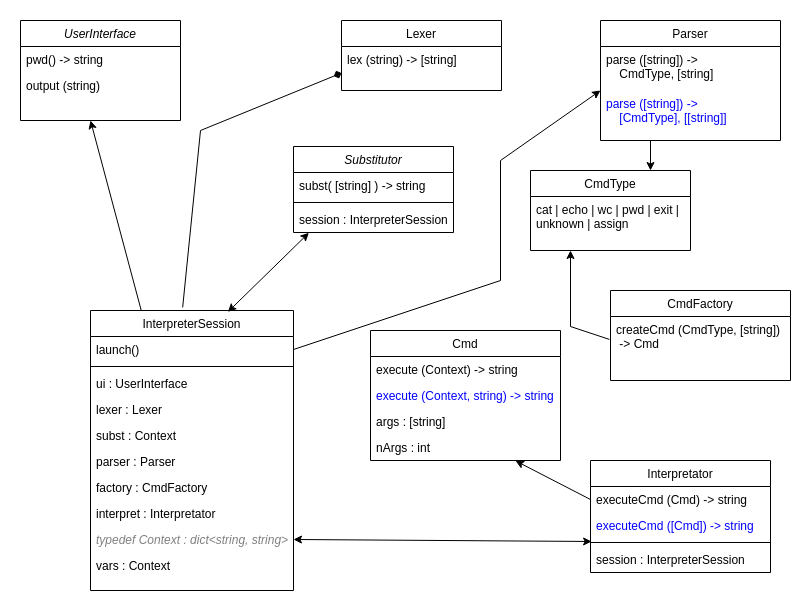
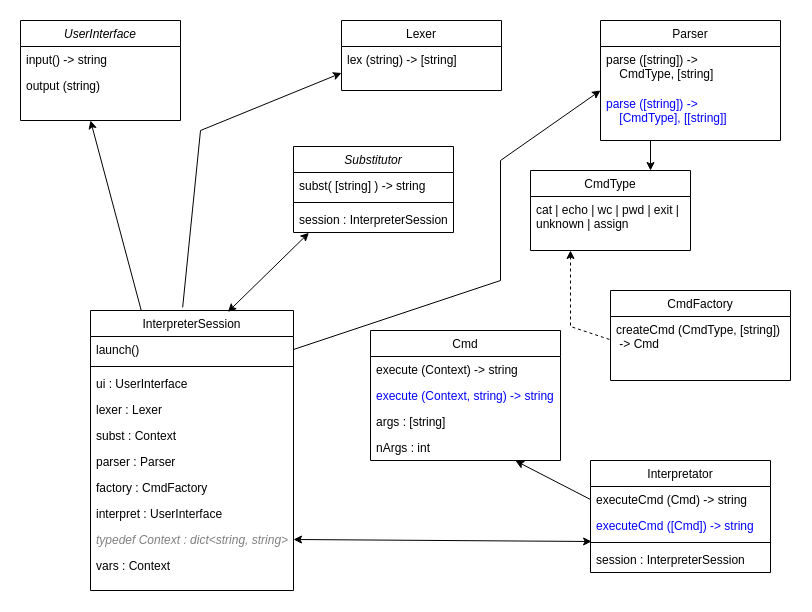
  <mxCell id="0" />
  <mxCell id="1" parent="0" />
  <mxCell id="2" value="UserInterface" style="swimlane;fontStyle=2;align=center;verticalAlign=top;childLayout=stackLayout;horizontal=1;startSize=26;horizontalStack=0;resizeParent=1;resizeLast=0;collapsible=1;marginBottom=0;rounded=0;shadow=0;strokeWidth=1;" parent="1" vertex="1"><mxGeometry x="20" y="20" width="160" height="100" as="geometry"><mxRectangle x="230" y="140" width="160" height="26" as="alternateBounds" /></mxGeometry></mxCell>
- <mxCell id="3" value="pwd() -&gt; string" style="text;align=left;verticalAlign=top;spacingLeft=4;spacingRight=4;overflow=hidden;rotatable=0;points=[[0,0.5],[1,0.5]];portConstraint=eastwest;" parent="2" vertex="1"><mxGeometry y="26" width="160" height="26" as="geometry" /></mxCell>
+ <mxCell id="3" value="input() -&gt; string" style="text;align=left;verticalAlign=top;spacingLeft=4;spacingRight=4;overflow=hidden;rotatable=0;points=[[0,0.5],[1,0.5]];portConstraint=eastwest;" parent="2" vertex="1"><mxGeometry y="26" width="160" height="26" as="geometry" /></mxCell>
  <mxCell id="4" value="output (string)" style="text;align=left;verticalAlign=top;spacingLeft=4;spacingRight=4;overflow=hidden;rotatable=0;points=[[0,0.5],[1,0.5]];portConstraint=eastwest;rounded=0;shadow=0;html=0;" parent="2" vertex="1"><mxGeometry y="52" width="160" height="26" as="geometry" /></mxCell>
  <mxCell id="5" value="Lexer" style="swimlane;fontStyle=0;align=center;verticalAlign=top;childLayout=stackLayout;horizontal=1;startSize=26;horizontalStack=0;resizeParent=1;resizeLast=0;collapsible=1;marginBottom=0;rounded=0;shadow=0;strokeWidth=1;" parent="1" vertex="1"><mxGeometry x="341" y="20" width="160" height="70" as="geometry"><mxRectangle x="550" y="140" width="160" height="26" as="alternateBounds" /></mxGeometry></mxCell>
  <mxCell id="6" value="lex (string) -&gt; [string]" style="text;align=left;verticalAlign=top;spacingLeft=4;spacingRight=4;overflow=hidden;rotatable=0;points=[[0,0.5],[1,0.5]];portConstraint=eastwest;" parent="5" vertex="1"><mxGeometry y="26" width="160" height="26" as="geometry" /></mxCell>
  <mxCell id="7" value="Substitutor" style="swimlane;fontStyle=2;align=center;verticalAlign=top;childLayout=stackLayout;horizontal=1;startSize=26;horizontalStack=0;resizeParent=1;resizeLast=0;collapsible=1;marginBottom=0;rounded=0;shadow=0;strokeWidth=1;" parent="1" vertex="1"><mxGeometry x="293" y="146" width="160" height="86" as="geometry"><mxRectangle x="230" y="140" width="160" height="26" as="alternateBounds" /></mxGeometry></mxCell>
  <mxCell id="8" value="subst( [string] ) -&gt; string" style="text;align=left;verticalAlign=top;spacingLeft=4;spacingRight=4;overflow=hidden;rotatable=0;points=[[0,0.5],[1,0.5]];portConstraint=eastwest;" parent="7" vertex="1"><mxGeometry y="26" width="160" height="26" as="geometry" /></mxCell>
  <mxCell id="9" value="" style="line;html=1;strokeWidth=1;align=left;verticalAlign=middle;spacingTop=-1;spacingLeft=3;spacingRight=3;rotatable=0;labelPosition=right;points=[];portConstraint=eastwest;" parent="7" vertex="1"><mxGeometry y="52" width="160" height="8" as="geometry" /></mxCell>
  <mxCell id="10" value="session : InterpreterSession" style="text;align=left;verticalAlign=top;spacingLeft=4;spacingRight=4;overflow=hidden;rotatable=0;points=[[0,0.5],[1,0.5]];portConstraint=eastwest;" parent="7" vertex="1"><mxGeometry y="60" width="160" height="26" as="geometry" /></mxCell>
  <mxCell id="11" value="Parser" style="swimlane;fontStyle=0;align=center;verticalAlign=top;childLayout=stackLayout;horizontal=1;startSize=26;horizontalStack=0;resizeParent=1;resizeLast=0;collapsible=1;marginBottom=0;rounded=0;shadow=0;strokeWidth=1;" parent="1" vertex="1"><mxGeometry x="600" y="20" width="180" height="120" as="geometry"><mxRectangle x="550" y="140" width="160" height="26" as="alternateBounds" /></mxGeometry></mxCell>
  <mxCell id="12" value="parse ([string]) -&gt; &#10;    CmdType, [string]" style="text;align=left;verticalAlign=top;spacingLeft=4;spacingRight=4;overflow=hidden;rotatable=0;points=[[0,0.5],[1,0.5]];portConstraint=eastwest;" parent="11" vertex="1"><mxGeometry y="26" width="180" height="44" as="geometry" /></mxCell>
  <mxCell id="13" value="parse ([string]) -&gt; &#10;    [CmdType], [[string]]" style="text;align=left;verticalAlign=top;spacingLeft=4;spacingRight=4;overflow=hidden;rotatable=0;points=[[0,0.5],[1,0.5]];portConstraint=eastwest;fontColor=#0000FF;" parent="11" vertex="1"><mxGeometry y="70" width="180" height="44" as="geometry" /></mxCell>
  <mxCell id="14" value="CmdType" style="swimlane;fontStyle=0;align=center;verticalAlign=top;childLayout=stackLayout;horizontal=1;startSize=26;horizontalStack=0;resizeParent=1;resizeLast=0;collapsible=1;marginBottom=0;rounded=0;shadow=0;strokeWidth=1;" parent="1" vertex="1"><mxGeometry x="530" y="170" width="160" height="80" as="geometry"><mxRectangle x="550" y="140" width="160" height="26" as="alternateBounds" /></mxGeometry></mxCell>
  <mxCell id="15" value="cat | echo | wc | pwd | exit | &#10;unknown | assign" style="text;align=left;verticalAlign=top;spacingLeft=4;spacingRight=4;overflow=hidden;rotatable=0;points=[[0,0.5],[1,0.5]];portConstraint=eastwest;" parent="14" vertex="1"><mxGeometry y="26" width="160" height="44" as="geometry" /></mxCell>
  <mxCell id="16" value="" style="endArrow=none;html=1;rounded=0;exitX=0.75;exitY=0;exitDx=0;exitDy=0;endFill=0;startArrow=classic;startFill=1;" parent="1" source="14" edge="1"><mxGeometry width="50" height="50" relative="1" as="geometry"><mxPoint x="370" y="270" as="sourcePoint" /><mxPoint x="650" y="140" as="targetPoint" /></mxGeometry></mxCell>
  <mxCell id="17" value="CmdFactory" style="swimlane;fontStyle=0;align=center;verticalAlign=top;childLayout=stackLayout;horizontal=1;startSize=26;horizontalStack=0;resizeParent=1;resizeLast=0;collapsible=1;marginBottom=0;rounded=0;shadow=0;strokeWidth=1;" parent="1" vertex="1"><mxGeometry x="610" y="290" width="180" height="90" as="geometry"><mxRectangle x="550" y="140" width="160" height="26" as="alternateBounds" /></mxGeometry></mxCell>
  <mxCell id="18" value="createCmd (CmdType, [string])&#10; -&gt; Cmd" style="text;align=left;verticalAlign=top;spacingLeft=4;spacingRight=4;overflow=hidden;rotatable=0;points=[[0,0.5],[1,0.5]];portConstraint=eastwest;" parent="17" vertex="1"><mxGeometry y="26" width="180" height="34" as="geometry" /></mxCell>
- <mxCell id="19" value="" style="endArrow=classic;html=1;rounded=0;fontSize=10;entryX=0.25;entryY=1;entryDx=0;entryDy=0;exitX=-0.006;exitY=0.674;exitDx=0;exitDy=0;exitPerimeter=0;endFill=1;" parent="1" source="18" target="14" edge="1"><mxGeometry width="50" height="50" relative="1" as="geometry"><mxPoint x="370" y="250" as="sourcePoint" /><mxPoint x="420" y="200" as="targetPoint" /><Array as="points"><mxPoint x="570" y="326" /></Array></mxGeometry></mxCell>
+ <mxCell id="19" value="" style="endArrow=classic;html=1;rounded=0;fontSize=10;entryX=0.25;entryY=1;entryDx=0;entryDy=0;exitX=-0.006;exitY=0.674;exitDx=0;exitDy=0;exitPerimeter=0;endFill=1;dashed=1;" parent="1" source="18" target="14" edge="1"><mxGeometry width="50" height="50" relative="1" as="geometry"><mxPoint x="370" y="250" as="sourcePoint" /><mxPoint x="420" y="200" as="targetPoint" /><Array as="points"><mxPoint x="570" y="326" /></Array></mxGeometry></mxCell>
  <mxCell id="20" value="Cmd" style="swimlane;fontStyle=0;align=center;verticalAlign=top;childLayout=stackLayout;horizontal=1;startSize=26;horizontalStack=0;resizeParent=1;resizeLast=0;collapsible=1;marginBottom=0;rounded=0;shadow=0;strokeWidth=1;" parent="1" vertex="1"><mxGeometry x="370" y="330" width="190" height="130" as="geometry"><mxRectangle x="550" y="140" width="160" height="26" as="alternateBounds" /></mxGeometry></mxCell>
  <mxCell id="21" value="execute (Context) -&gt; string" style="text;align=left;verticalAlign=top;spacingLeft=4;spacingRight=4;overflow=hidden;rotatable=0;points=[[0,0.5],[1,0.5]];portConstraint=eastwest;" parent="20" vertex="1"><mxGeometry y="26" width="190" height="26" as="geometry" /></mxCell>
  <mxCell id="22" value="execute (Context, string) -&gt; string" style="text;align=left;verticalAlign=top;spacingLeft=4;spacingRight=4;overflow=hidden;rotatable=0;points=[[0,0.5],[1,0.5]];portConstraint=eastwest;fontColor=#0000FF;" parent="20" vertex="1"><mxGeometry y="52" width="190" height="26" as="geometry" /></mxCell>
  <mxCell id="23" value="args : [string]" style="text;align=left;verticalAlign=top;spacingLeft=4;spacingRight=4;overflow=hidden;rotatable=0;points=[[0,0.5],[1,0.5]];portConstraint=eastwest;" parent="20" vertex="1"><mxGeometry y="78" width="190" height="26" as="geometry" /></mxCell>
  <mxCell id="24" value="nArgs : int" style="text;align=left;verticalAlign=top;spacingLeft=4;spacingRight=4;overflow=hidden;rotatable=0;points=[[0,0.5],[1,0.5]];portConstraint=eastwest;" parent="20" vertex="1"><mxGeometry y="104" width="190" height="26" as="geometry" /></mxCell>
  <mxCell id="25" value="Interpretator" style="swimlane;fontStyle=0;align=center;verticalAlign=top;childLayout=stackLayout;horizontal=1;startSize=26;horizontalStack=0;resizeParent=1;resizeLast=0;collapsible=1;marginBottom=0;rounded=0;shadow=0;strokeWidth=1;" parent="1" vertex="1"><mxGeometry x="590" y="460" width="180" height="112" as="geometry"><mxRectangle x="550" y="140" width="160" height="26" as="alternateBounds" /></mxGeometry></mxCell>
  <mxCell id="26" value="executeCmd (Cmd) -&gt; string" style="text;align=left;verticalAlign=top;spacingLeft=4;spacingRight=4;overflow=hidden;rotatable=0;points=[[0,0.5],[1,0.5]];portConstraint=eastwest;" parent="25" vertex="1"><mxGeometry y="26" width="180" height="26" as="geometry" /></mxCell>
  <mxCell id="27" value="executeCmd ([Cmd]) -&gt; string" style="text;align=left;verticalAlign=top;spacingLeft=4;spacingRight=4;overflow=hidden;rotatable=0;points=[[0,0.5],[1,0.5]];portConstraint=eastwest;fontColor=#0000FF;" parent="25" vertex="1"><mxGeometry y="52" width="180" height="26" as="geometry" /></mxCell>
  <mxCell id="28" value="" style="line;html=1;strokeWidth=1;align=left;verticalAlign=middle;spacingTop=-1;spacingLeft=3;spacingRight=3;rotatable=0;labelPosition=right;points=[];portConstraint=eastwest;" parent="25" vertex="1"><mxGeometry y="78" width="180" height="8" as="geometry" /></mxCell>
  <mxCell id="29" value="session : InterpreterSession" style="text;align=left;verticalAlign=top;spacingLeft=4;spacingRight=4;overflow=hidden;rotatable=0;points=[[0,0.5],[1,0.5]];portConstraint=eastwest;" parent="25" vertex="1"><mxGeometry y="86" width="180" height="26" as="geometry" /></mxCell>
  <mxCell id="30" value="InterpreterSession" style="swimlane;fontStyle=0;align=center;verticalAlign=top;childLayout=stackLayout;horizontal=1;startSize=26;horizontalStack=0;resizeParent=1;resizeLast=0;collapsible=1;marginBottom=0;rounded=0;shadow=0;strokeWidth=1;" parent="1" vertex="1"><mxGeometry x="90" y="310" width="203" height="280" as="geometry"><mxRectangle x="550" y="140" width="160" height="26" as="alternateBounds" /></mxGeometry></mxCell>
  <mxCell id="31" value="launch()" style="text;align=left;verticalAlign=top;spacingLeft=4;spacingRight=4;overflow=hidden;rotatable=0;points=[[0,0.5],[1,0.5]];portConstraint=eastwest;" parent="30" vertex="1"><mxGeometry y="26" width="203" height="26" as="geometry" /></mxCell>
  <mxCell id="32" value="" style="line;html=1;strokeWidth=1;align=left;verticalAlign=middle;spacingTop=-1;spacingLeft=3;spacingRight=3;rotatable=0;labelPosition=right;points=[];portConstraint=eastwest;" parent="30" vertex="1"><mxGeometry y="52" width="203" height="8" as="geometry" /></mxCell>
  <mxCell id="33" value="ui : UserInterface" style="text;align=left;verticalAlign=top;spacingLeft=4;spacingRight=4;overflow=hidden;rotatable=0;points=[[0,0.5],[1,0.5]];portConstraint=eastwest;" parent="30" vertex="1"><mxGeometry y="60" width="203" height="26" as="geometry" /></mxCell>
  <mxCell id="34" value="lexer : Lexer" style="text;align=left;verticalAlign=top;spacingLeft=4;spacingRight=4;overflow=hidden;rotatable=0;points=[[0,0.5],[1,0.5]];portConstraint=eastwest;" parent="30" vertex="1"><mxGeometry y="86" width="203" height="26" as="geometry" /></mxCell>
  <mxCell id="35" value="subst : Context" style="text;align=left;verticalAlign=top;spacingLeft=4;spacingRight=4;overflow=hidden;rotatable=0;points=[[0,0.5],[1,0.5]];portConstraint=eastwest;" parent="30" vertex="1"><mxGeometry y="112" width="203" height="26" as="geometry" /></mxCell>
  <mxCell id="36" value="parser : Parser" style="text;align=left;verticalAlign=top;spacingLeft=4;spacingRight=4;overflow=hidden;rotatable=0;points=[[0,0.5],[1,0.5]];portConstraint=eastwest;" parent="30" vertex="1"><mxGeometry y="138" width="203" height="26" as="geometry" /></mxCell>
  <mxCell id="37" value="factory : CmdFactory" style="text;align=left;verticalAlign=top;spacingLeft=4;spacingRight=4;overflow=hidden;rotatable=0;points=[[0,0.5],[1,0.5]];portConstraint=eastwest;" parent="30" vertex="1"><mxGeometry y="164" width="203" height="26" as="geometry" /></mxCell>
- <mxCell id="38" value="interpret : Interpretator" style="text;align=left;verticalAlign=top;spacingLeft=4;spacingRight=4;overflow=hidden;rotatable=0;points=[[0,0.5],[1,0.5]];portConstraint=eastwest;" parent="30" vertex="1"><mxGeometry y="190" width="203" height="26" as="geometry" /></mxCell>
+ <mxCell id="38" value="interpret : UserInterface" style="text;align=left;verticalAlign=top;spacingLeft=4;spacingRight=4;overflow=hidden;rotatable=0;points=[[0,0.5],[1,0.5]];portConstraint=eastwest;" parent="30" vertex="1"><mxGeometry y="190" width="203" height="26" as="geometry" /></mxCell>
  <mxCell id="39" value="typedef Context : dict&lt;string, string&gt;" style="text;align=left;verticalAlign=top;spacingLeft=4;spacingRight=4;overflow=hidden;rotatable=0;points=[[0,0.5],[1,0.5]];portConstraint=eastwest;fontStyle=2;fontColor=#808080;" parent="30" vertex="1"><mxGeometry y="216" width="203" height="26" as="geometry" /></mxCell>
  <mxCell id="40" value="vars : Context" style="text;align=left;verticalAlign=top;spacingLeft=4;spacingRight=4;overflow=hidden;rotatable=0;points=[[0,0.5],[1,0.5]];portConstraint=eastwest;" parent="30" vertex="1"><mxGeometry y="242" width="203" height="26" as="geometry" /></mxCell>
  <mxCell id="41" value="" style="endArrow=classic;html=1;rounded=0;fontSize=10;exitX=0.677;exitY=0.005;exitDx=0;exitDy=0;exitPerimeter=0;entryX=0.096;entryY=1.013;entryDx=0;entryDy=0;entryPerimeter=0;endFill=1;startArrow=classic;startFill=1;" parent="1" source="30" target="10" edge="1"><mxGeometry width="50" height="50" relative="1" as="geometry"><mxPoint x="370" y="330" as="sourcePoint" /><mxPoint x="420" y="280" as="targetPoint" /></mxGeometry></mxCell>
  <mxCell id="42" value="" style="endArrow=classic;html=1;rounded=0;fontSize=10;entryX=0.006;entryY=1.115;entryDx=0;entryDy=0;exitX=1;exitY=0.5;exitDx=0;exitDy=0;entryPerimeter=0;startArrow=classic;startFill=1;endFill=1;" parent="1" source="39" target="27" edge="1"><mxGeometry width="50" height="50" relative="1" as="geometry"><mxPoint x="230" y="380" as="sourcePoint" /><mxPoint x="420" y="280" as="targetPoint" /><Array as="points" /></mxGeometry></mxCell>
  <mxCell id="43" value="" style="endArrow=none;html=1;rounded=0;fontSize=10;exitX=0.719;exitY=1.013;exitDx=0;exitDy=0;entryX=0;entryY=0.5;entryDx=0;entryDy=0;startArrow=classic;exitPerimeter=0;endFill=0;startFill=1;" parent="1" target="26" edge="1"><mxGeometry width="50" height="50" relative="1" as="geometry"><mxPoint x="515.04" y="460.338" as="sourcePoint" /><mxPoint x="420" y="280" as="targetPoint" /></mxGeometry></mxCell>
  <mxCell id="44" value="" style="endArrow=classic;html=1;rounded=0;fontSize=10;exitX=0.25;exitY=0;exitDx=0;exitDy=0;strokeColor=default;" parent="1" source="30" edge="1"><mxGeometry width="50" height="50" relative="1" as="geometry"><mxPoint x="370" y="330" as="sourcePoint" /><mxPoint x="90" y="120" as="targetPoint" /></mxGeometry></mxCell>
- <mxCell id="45" value="" style="endArrow=diamond;html=1;rounded=0;fontSize=10;exitX=0.454;exitY=-0.011;exitDx=0;exitDy=0;exitPerimeter=0;entryX=0;entryY=0.75;entryDx=0;entryDy=0;endFill=1;" parent="1" source="30" target="5" edge="1"><mxGeometry width="50" height="50" relative="1" as="geometry"><mxPoint x="370" y="330" as="sourcePoint" /><mxPoint x="420" y="280" as="targetPoint" /><Array as="points"><mxPoint x="200" y="130" /></Array></mxGeometry></mxCell>
+ <mxCell id="45" value="" style="endArrow=classic;html=1;rounded=0;fontSize=10;exitX=0.454;exitY=-0.011;exitDx=0;exitDy=0;exitPerimeter=0;entryX=0;entryY=0.75;entryDx=0;entryDy=0;endFill=1;" parent="1" source="30" target="5" edge="1"><mxGeometry width="50" height="50" relative="1" as="geometry"><mxPoint x="370" y="330" as="sourcePoint" /><mxPoint x="420" y="280" as="targetPoint" /><Array as="points"><mxPoint x="200" y="130" /></Array></mxGeometry></mxCell>
  <mxCell id="46" value="" style="endArrow=classic;html=1;rounded=0;fontSize=10;exitX=1;exitY=0.5;exitDx=0;exitDy=0;endFill=1;" parent="1" source="31" edge="1"><mxGeometry width="50" height="50" relative="1" as="geometry"><mxPoint x="370" y="330" as="sourcePoint" /><mxPoint x="600" y="90" as="targetPoint" /><Array as="points"><mxPoint x="500" y="280" /><mxPoint x="500" y="160" /></Array></mxGeometry></mxCell>
